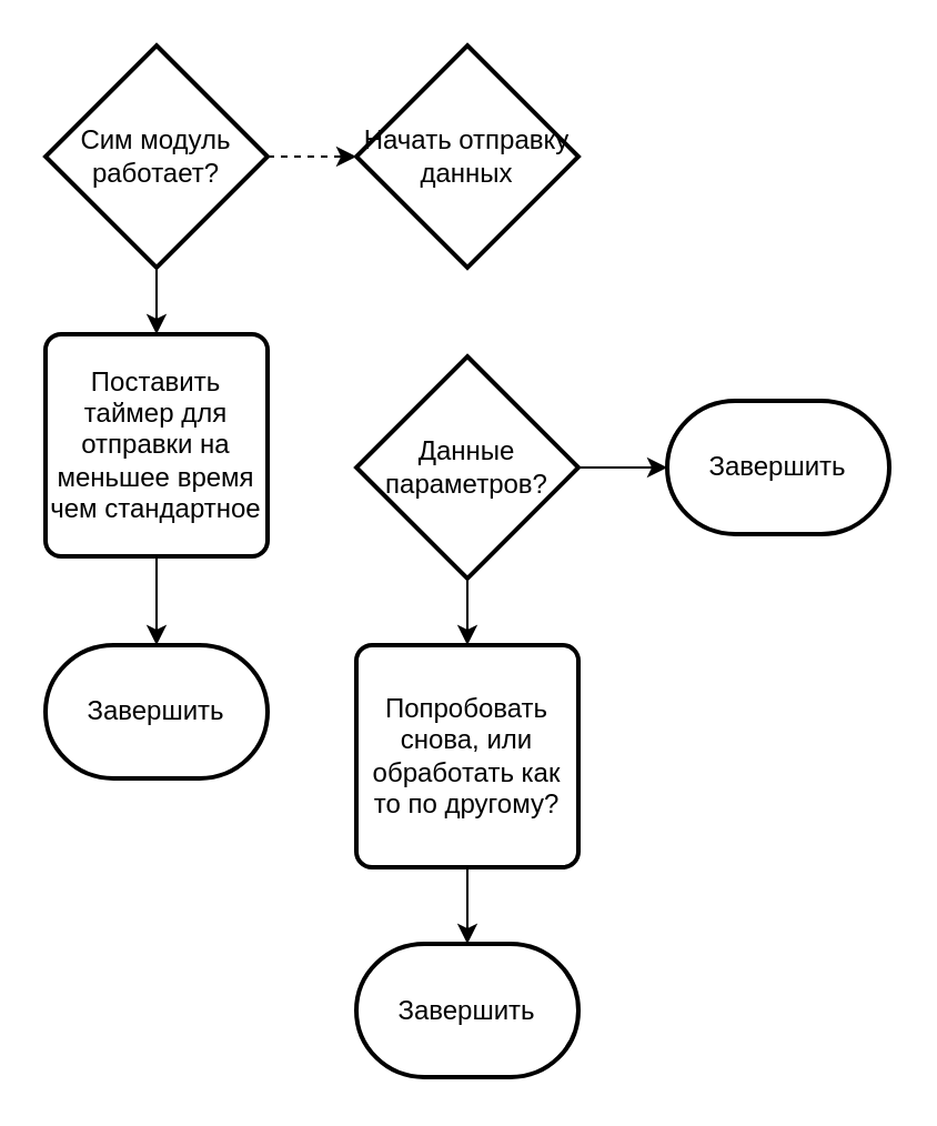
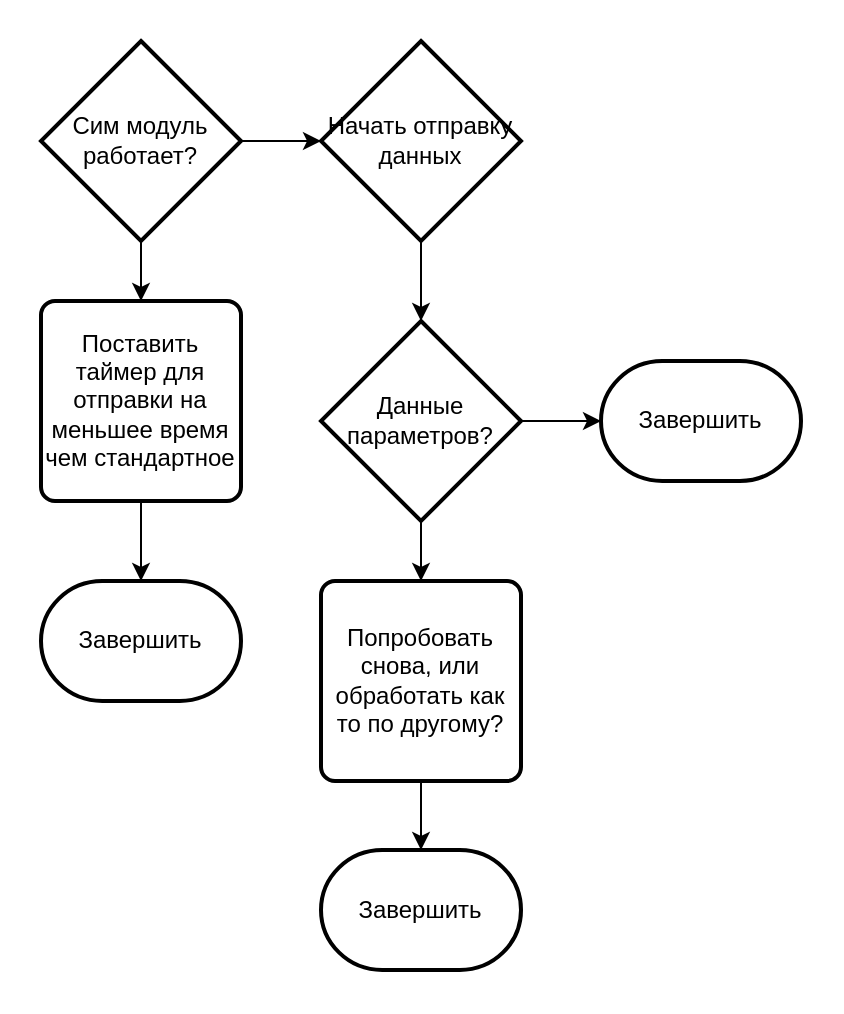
  <mxCell id="0" />
  <mxCell id="1" parent="0" />
- <mxCell id="2" style="edgeStyle=orthogonalEdgeStyle;rounded=0;orthogonalLoop=1;jettySize=auto;html=1;entryX=0;entryY=0.5;entryDx=0;entryDy=0;dashed=1;" edge="1" parent="1" source="4" target="6"><mxGeometry relative="1" as="geometry" /></mxCell>
+ <mxCell id="2" style="edgeStyle=orthogonalEdgeStyle;rounded=0;orthogonalLoop=1;jettySize=auto;html=1;entryX=0;entryY=0.5;entryDx=0;entryDy=0;" edge="1" parent="1" source="4" target="6"><mxGeometry relative="1" as="geometry" /></mxCell>
  <mxCell id="3" style="edgeStyle=orthogonalEdgeStyle;rounded=0;orthogonalLoop=1;jettySize=auto;html=1;entryX=0.5;entryY=0;entryDx=0;entryDy=0;" edge="1" parent="1" source="4" target="12"><mxGeometry relative="1" as="geometry" /></mxCell>
  <mxCell id="4" value="Сим модуль работает?" style="strokeWidth=2;html=1;shape=mxgraph.flowchart.decision;whiteSpace=wrap;" vertex="1" parent="1"><mxGeometry x="20" y="20" width="100" height="100" as="geometry" /></mxCell>
+ <mxCell id="5" style="edgeStyle=orthogonalEdgeStyle;rounded=0;orthogonalLoop=1;jettySize=auto;html=1;entryX=0.5;entryY=0;entryDx=0;entryDy=0;entryPerimeter=0;" edge="1" parent="1" source="6" target="9"><mxGeometry relative="1" as="geometry" /></mxCell>
  <mxCell id="6" value="Начать отправку данных" style="rhombus;whiteSpace=wrap;html=1;absoluteArcSize=1;arcSize=14;strokeWidth=2;" vertex="1" parent="1"><mxGeometry x="160" y="20" width="100" height="100" as="geometry" /></mxCell>
  <mxCell id="7" style="edgeStyle=orthogonalEdgeStyle;rounded=0;orthogonalLoop=1;jettySize=auto;html=1;entryX=0;entryY=0.5;entryDx=0;entryDy=0;entryPerimeter=0;" edge="1" parent="1" source="9" target="10"><mxGeometry relative="1" as="geometry" /></mxCell>
  <mxCell id="8" style="edgeStyle=orthogonalEdgeStyle;rounded=0;orthogonalLoop=1;jettySize=auto;html=1;exitX=0.5;exitY=1;exitDx=0;exitDy=0;exitPerimeter=0;entryX=0.5;entryY=0;entryDx=0;entryDy=0;" edge="1" parent="1" source="9" target="15"><mxGeometry relative="1" as="geometry" /></mxCell>
  <mxCell id="9" value="Данные параметров?" style="strokeWidth=2;html=1;shape=mxgraph.flowchart.decision;whiteSpace=wrap;" vertex="1" parent="1"><mxGeometry x="160" y="160" width="100" height="100" as="geometry" /></mxCell>
  <mxCell id="10" value="Завершить" style="strokeWidth=2;html=1;shape=mxgraph.flowchart.terminator;whiteSpace=wrap;" vertex="1" parent="1"><mxGeometry x="300" y="180" width="100" height="60" as="geometry" /></mxCell>
  <mxCell id="11" style="edgeStyle=orthogonalEdgeStyle;rounded=0;orthogonalLoop=1;jettySize=auto;html=1;entryX=0.5;entryY=0;entryDx=0;entryDy=0;entryPerimeter=0;" edge="1" parent="1" source="12" target="13"><mxGeometry relative="1" as="geometry" /></mxCell>
  <mxCell id="12" value="Поставить таймер для отправки на меньшее время чем стандартное" style="rounded=1;whiteSpace=wrap;html=1;absoluteArcSize=1;arcSize=14;strokeWidth=2;" vertex="1" parent="1"><mxGeometry x="20" y="150" width="100" height="100" as="geometry" /></mxCell>
  <mxCell id="13" value="Завершить" style="strokeWidth=2;html=1;shape=mxgraph.flowchart.terminator;whiteSpace=wrap;" vertex="1" parent="1"><mxGeometry x="20" y="290" width="100" height="60" as="geometry" /></mxCell>
  <mxCell id="14" style="edgeStyle=orthogonalEdgeStyle;rounded=0;orthogonalLoop=1;jettySize=auto;html=1;entryX=0.5;entryY=0;entryDx=0;entryDy=0;entryPerimeter=0;" edge="1" parent="1" source="15" target="16"><mxGeometry relative="1" as="geometry" /></mxCell>
  <mxCell id="15" value="Попробовать снова, или обработать как то по другому?" style="rounded=1;whiteSpace=wrap;html=1;absoluteArcSize=1;arcSize=14;strokeWidth=2;" vertex="1" parent="1"><mxGeometry x="160" y="290" width="100" height="100" as="geometry" /></mxCell>
  <mxCell id="16" value="Завершить" style="strokeWidth=2;html=1;shape=mxgraph.flowchart.terminator;whiteSpace=wrap;" vertex="1" parent="1"><mxGeometry x="160" y="424.5" width="100" height="60" as="geometry" /></mxCell>
